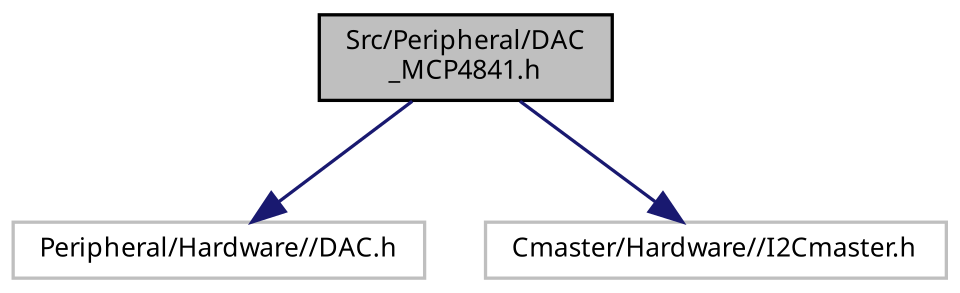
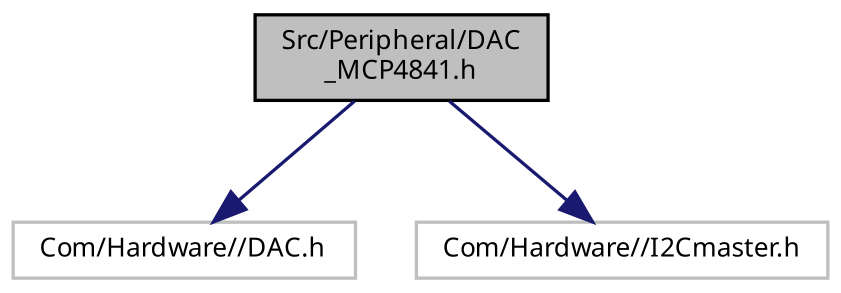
  digraph {
    node [color=grey75 fillcolor=white fontname=Sans fontsize=8 shape=record style=filled]
    edge [color=midnightblue fontname=Sans fontsize=8 labelfontname=Sans labelfontsize=8 style=solid]
    n1 [color=black fillcolor=grey75 fontcolor=black height=0.2 label="Src/Peripheral/DAC\l_MCP4841.h" width=0.4]
-   n2 [height=0.2 label="Peripheral/Hardware//DAC.h" width=0.4]
-   n3 [height=0.2 label="Cmaster/Hardware//I2Cmaster.h" width=0.4]
+   n2 [height=0.2 label="Com/Hardware//DAC.h" width=0.4]
+   n3 [height=0.2 label="Com/Hardware//I2Cmaster.h" width=0.4]
    n1 -> n2
    n1 -> n3
  }
